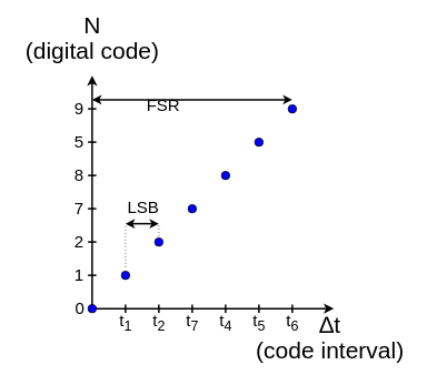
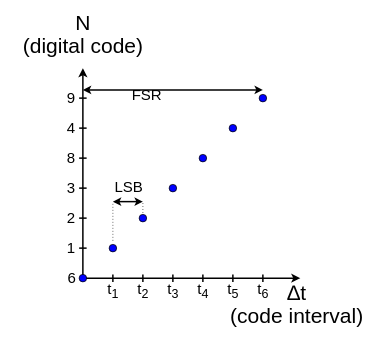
  <mxCell id="0" />
  <mxCell id="1" parent="0" />
  <mxCell id="2" value="" style="endArrow=classic;html=1;strokeWidth=2;" edge="1" parent="1"><mxGeometry width="50" height="50" relative="1" as="geometry"><mxPoint x="110" y="370" as="sourcePoint" /><mxPoint x="110" y="90" as="targetPoint" /></mxGeometry></mxCell>
  <mxCell id="3" value="" style="endArrow=classic;html=1;strokeWidth=2;" edge="1" parent="1"><mxGeometry width="50" height="50" relative="1" as="geometry"><mxPoint x="110" y="370" as="sourcePoint" /><mxPoint x="400" y="370" as="targetPoint" /></mxGeometry></mxCell>
  <mxCell id="4" value="&lt;font style=&quot;font-size: 28px&quot; color=&quot;#000000&quot;&gt;∆t&lt;/font&gt;" style="text;html=1;resizable=0;autosize=1;align=center;verticalAlign=middle;points=[];fillColor=none;strokeColor=none;rounded=0;" vertex="1" parent="1"><mxGeometry x="375" y="380" width="40" height="20" as="geometry" /></mxCell>
  <mxCell id="5" value="&lt;font color=&quot;#000000&quot;&gt;(code interval)&lt;/font&gt;" style="text;html=1;resizable=0;autosize=1;align=center;verticalAlign=middle;points=[];fillColor=none;strokeColor=none;rounded=0;fontSize=28;" vertex="1" parent="1"><mxGeometry x="300" y="400" width="190" height="40" as="geometry" /></mxCell>
  <mxCell id="6" value="&lt;font style=&quot;font-size: 28px&quot; color=&quot;#000000&quot;&gt;N&lt;/font&gt;" style="text;html=1;resizable=0;autosize=1;align=center;verticalAlign=middle;points=[];fillColor=none;strokeColor=none;rounded=0;rotation=0;" vertex="1" parent="1"><mxGeometry x="90" y="20" width="40" height="20" as="geometry" /></mxCell>
  <mxCell id="7" value="&lt;font color=&quot;#000000&quot;&gt;(digital code)&lt;/font&gt;" style="text;html=1;resizable=0;autosize=1;align=center;verticalAlign=middle;points=[];fillColor=none;strokeColor=none;rounded=0;fontSize=28;rotation=0;" vertex="1" parent="1"><mxGeometry x="20" y="40" width="180" height="40" as="geometry" /></mxCell>
  <mxCell id="8" value="" style="endArrow=none;html=1;fontSize=28;strokeWidth=2;" edge="1" parent="1"><mxGeometry width="50" height="50" relative="1" as="geometry"><mxPoint x="150" y="375" as="sourcePoint" /><mxPoint x="150" y="365" as="targetPoint" /></mxGeometry></mxCell>
  <mxCell id="9" value="" style="endArrow=none;html=1;fontSize=28;strokeWidth=2;" edge="1" parent="1"><mxGeometry width="50" height="50" relative="1" as="geometry"><mxPoint x="190" y="375" as="sourcePoint" /><mxPoint x="190" y="365" as="targetPoint" /></mxGeometry></mxCell>
  <mxCell id="10" value="" style="endArrow=none;html=1;fontSize=28;strokeWidth=2;" edge="1" parent="1"><mxGeometry width="50" height="50" relative="1" as="geometry"><mxPoint x="230" y="375" as="sourcePoint" /><mxPoint x="230" y="365" as="targetPoint" /></mxGeometry></mxCell>
  <mxCell id="11" value="" style="endArrow=none;html=1;fontSize=28;strokeWidth=2;" edge="1" parent="1"><mxGeometry width="50" height="50" relative="1" as="geometry"><mxPoint x="270" y="375" as="sourcePoint" /><mxPoint x="270" y="365" as="targetPoint" /></mxGeometry></mxCell>
  <mxCell id="12" value="" style="endArrow=none;html=1;fontSize=28;strokeWidth=2;" edge="1" parent="1"><mxGeometry width="50" height="50" relative="1" as="geometry"><mxPoint x="310" y="375" as="sourcePoint" /><mxPoint x="310" y="365" as="targetPoint" /></mxGeometry></mxCell>
  <mxCell id="13" value="" style="endArrow=none;html=1;fontSize=28;strokeWidth=2;" edge="1" parent="1"><mxGeometry width="50" height="50" relative="1" as="geometry"><mxPoint x="350" y="375" as="sourcePoint" /><mxPoint x="350" y="365" as="targetPoint" /></mxGeometry></mxCell>
  <mxCell id="14" value="" style="endArrow=none;html=1;fontSize=28;strokeWidth=2;" edge="1" parent="1"><mxGeometry width="50" height="50" relative="1" as="geometry"><mxPoint x="105" y="330" as="sourcePoint" /><mxPoint x="115" y="330" as="targetPoint" /></mxGeometry></mxCell>
  <mxCell id="15" value="" style="endArrow=none;html=1;fontSize=28;strokeWidth=2;" edge="1" parent="1"><mxGeometry width="50" height="50" relative="1" as="geometry"><mxPoint x="105" y="290" as="sourcePoint" /><mxPoint x="115" y="290" as="targetPoint" /></mxGeometry></mxCell>
  <mxCell id="16" value="" style="endArrow=none;html=1;fontSize=28;strokeWidth=2;" edge="1" parent="1"><mxGeometry width="50" height="50" relative="1" as="geometry"><mxPoint x="105" y="250" as="sourcePoint" /><mxPoint x="115" y="250" as="targetPoint" /></mxGeometry></mxCell>
  <mxCell id="17" value="" style="endArrow=none;html=1;fontSize=28;strokeWidth=2;" edge="1" parent="1"><mxGeometry width="50" height="50" relative="1" as="geometry"><mxPoint x="105" y="210" as="sourcePoint" /><mxPoint x="115" y="210" as="targetPoint" /></mxGeometry></mxCell>
  <mxCell id="18" value="" style="endArrow=none;html=1;fontSize=28;strokeWidth=2;" edge="1" parent="1"><mxGeometry width="50" height="50" relative="1" as="geometry"><mxPoint x="105" y="170" as="sourcePoint" /><mxPoint x="115" y="170" as="targetPoint" /></mxGeometry></mxCell>
  <mxCell id="19" value="" style="endArrow=none;html=1;fontSize=28;strokeWidth=2;" edge="1" parent="1"><mxGeometry width="50" height="50" relative="1" as="geometry"><mxPoint x="105" y="130" as="sourcePoint" /><mxPoint x="115" y="130" as="targetPoint" /></mxGeometry></mxCell>
  <mxCell id="20" value="&lt;font style=&quot;font-size: 20px&quot; color=&quot;#000000&quot;&gt;t&lt;sub&gt;1&lt;/sub&gt;&lt;/font&gt;" style="text;html=1;resizable=0;autosize=1;align=center;verticalAlign=middle;points=[];fillColor=none;strokeColor=none;rounded=0;fontSize=28;" vertex="1" parent="1"><mxGeometry x="135" y="358" width="30" height="50" as="geometry" /></mxCell>
  <mxCell id="21" value="&lt;font style=&quot;font-size: 20px&quot; color=&quot;#000000&quot;&gt;t&lt;sub&gt;2&lt;/sub&gt;&lt;/font&gt;" style="text;html=1;resizable=0;autosize=1;align=center;verticalAlign=middle;points=[];fillColor=none;strokeColor=none;rounded=0;fontSize=28;" vertex="1" parent="1"><mxGeometry x="175" y="358" width="30" height="50" as="geometry" /></mxCell>
- <mxCell id="22" value="&lt;font style=&quot;font-size: 20px&quot; color=&quot;#000000&quot;&gt;t&lt;sub&gt;7&lt;/sub&gt;&lt;/font&gt;" style="text;html=1;resizable=0;autosize=1;align=center;verticalAlign=middle;points=[];fillColor=none;strokeColor=none;rounded=0;fontSize=28;" vertex="1" parent="1"><mxGeometry x="215" y="358" width="30" height="50" as="geometry" /></mxCell>
+ <mxCell id="22" value="&lt;font style=&quot;font-size: 20px&quot; color=&quot;#000000&quot;&gt;t&lt;sub&gt;3&lt;/sub&gt;&lt;/font&gt;" style="text;html=1;resizable=0;autosize=1;align=center;verticalAlign=middle;points=[];fillColor=none;strokeColor=none;rounded=0;fontSize=28;" vertex="1" parent="1"><mxGeometry x="215" y="358" width="30" height="50" as="geometry" /></mxCell>
  <mxCell id="23" value="&lt;font style=&quot;font-size: 20px&quot; color=&quot;#000000&quot;&gt;t&lt;sub&gt;4&lt;/sub&gt;&lt;/font&gt;" style="text;html=1;resizable=0;autosize=1;align=center;verticalAlign=middle;points=[];fillColor=none;strokeColor=none;rounded=0;fontSize=28;" vertex="1" parent="1"><mxGeometry x="255" y="358" width="30" height="50" as="geometry" /></mxCell>
  <mxCell id="24" value="&lt;font style=&quot;font-size: 20px&quot; color=&quot;#000000&quot;&gt;t&lt;sub&gt;5&lt;/sub&gt;&lt;/font&gt;" style="text;html=1;resizable=0;autosize=1;align=center;verticalAlign=middle;points=[];fillColor=none;strokeColor=none;rounded=0;fontSize=28;" vertex="1" parent="1"><mxGeometry x="295" y="358" width="30" height="50" as="geometry" /></mxCell>
  <mxCell id="25" value="&lt;font style=&quot;font-size: 20px&quot; color=&quot;#000000&quot;&gt;t&lt;sub&gt;6&lt;/sub&gt;&lt;/font&gt;" style="text;html=1;resizable=0;autosize=1;align=center;verticalAlign=middle;points=[];fillColor=none;strokeColor=none;rounded=0;fontSize=28;" vertex="1" parent="1"><mxGeometry x="335" y="358" width="30" height="50" as="geometry" /></mxCell>
  <mxCell id="26" value="&lt;span style=&quot;font-size: 20px&quot;&gt;&lt;font color=&quot;#000000&quot;&gt;1&lt;/font&gt;&lt;/span&gt;" style="text;html=1;resizable=0;autosize=1;align=center;verticalAlign=middle;points=[];fillColor=none;strokeColor=none;rounded=0;fontSize=28;" vertex="1" parent="1"><mxGeometry x="79" y="307" width="30" height="40" as="geometry" /></mxCell>
  <mxCell id="27" value="&lt;span style=&quot;font-size: 20px&quot;&gt;&lt;font color=&quot;#000000&quot;&gt;2&lt;/font&gt;&lt;/span&gt;" style="text;html=1;resizable=0;autosize=1;align=center;verticalAlign=middle;points=[];fillColor=none;strokeColor=none;rounded=0;fontSize=28;" vertex="1" parent="1"><mxGeometry x="79" y="267" width="30" height="40" as="geometry" /></mxCell>
- <mxCell id="28" value="&lt;span style=&quot;font-size: 20px&quot;&gt;&lt;font color=&quot;#000000&quot;&gt;7&lt;/font&gt;&lt;/span&gt;" style="text;html=1;resizable=0;autosize=1;align=center;verticalAlign=middle;points=[];fillColor=none;strokeColor=none;rounded=0;fontSize=28;" vertex="1" parent="1"><mxGeometry x="79" y="227" width="30" height="40" as="geometry" /></mxCell>
+ <mxCell id="28" value="&lt;span style=&quot;font-size: 20px&quot;&gt;&lt;font color=&quot;#000000&quot;&gt;3&lt;/font&gt;&lt;/span&gt;" style="text;html=1;resizable=0;autosize=1;align=center;verticalAlign=middle;points=[];fillColor=none;strokeColor=none;rounded=0;fontSize=28;" vertex="1" parent="1"><mxGeometry x="79" y="227" width="30" height="40" as="geometry" /></mxCell>
  <mxCell id="29" value="&lt;span style=&quot;font-size: 20px&quot;&gt;&lt;font color=&quot;#000000&quot;&gt;8&lt;/font&gt;&lt;/span&gt;" style="text;html=1;resizable=0;autosize=1;align=center;verticalAlign=middle;points=[];fillColor=none;strokeColor=none;rounded=0;fontSize=28;" vertex="1" parent="1"><mxGeometry x="79" y="187" width="30" height="40" as="geometry" /></mxCell>
- <mxCell id="30" value="&lt;span style=&quot;font-size: 20px&quot;&gt;&lt;font color=&quot;#000000&quot;&gt;5&lt;/font&gt;&lt;/span&gt;" style="text;html=1;resizable=0;autosize=1;align=center;verticalAlign=middle;points=[];fillColor=none;strokeColor=none;rounded=0;fontSize=28;" vertex="1" parent="1"><mxGeometry x="79" y="147" width="30" height="40" as="geometry" /></mxCell>
+ <mxCell id="30" value="&lt;span style=&quot;font-size: 20px&quot;&gt;&lt;font color=&quot;#000000&quot;&gt;4&lt;/font&gt;&lt;/span&gt;" style="text;html=1;resizable=0;autosize=1;align=center;verticalAlign=middle;points=[];fillColor=none;strokeColor=none;rounded=0;fontSize=28;" vertex="1" parent="1"><mxGeometry x="79" y="147" width="30" height="40" as="geometry" /></mxCell>
  <mxCell id="31" value="&lt;span style=&quot;font-size: 20px&quot;&gt;&lt;font color=&quot;#000000&quot;&gt;9&lt;/font&gt;&lt;/span&gt;" style="text;html=1;resizable=0;autosize=1;align=center;verticalAlign=middle;points=[];fillColor=none;strokeColor=none;rounded=0;fontSize=28;" vertex="1" parent="1"><mxGeometry x="79" y="107" width="30" height="40" as="geometry" /></mxCell>
- <mxCell id="32" value="&lt;span style=&quot;font-size: 20px&quot;&gt;&lt;font color=&quot;#000000&quot;&gt;0&lt;/font&gt;&lt;/span&gt;" style="text;html=1;resizable=0;autosize=1;align=center;verticalAlign=middle;points=[];fillColor=none;strokeColor=none;rounded=0;fontSize=28;" vertex="1" parent="1"><mxGeometry x="80" y="347" width="30" height="40" as="geometry" /></mxCell>
+ <mxCell id="32" value="&lt;span style=&quot;font-size: 20px&quot;&gt;&lt;font color=&quot;#000000&quot;&gt;6&lt;/font&gt;&lt;/span&gt;" style="text;html=1;resizable=0;autosize=1;align=center;verticalAlign=middle;points=[];fillColor=none;strokeColor=none;rounded=0;fontSize=28;" vertex="1" parent="1"><mxGeometry x="80" y="347" width="30" height="40" as="geometry" /></mxCell>
  <mxCell id="33" value="" style="ellipse;whiteSpace=wrap;html=1;aspect=fixed;fontSize=20;fillColor=#0000FF;" vertex="1" parent="1"><mxGeometry x="145" y="325" width="10" height="10" as="geometry" /></mxCell>
  <mxCell id="34" value="" style="ellipse;whiteSpace=wrap;html=1;aspect=fixed;fontSize=20;fillColor=#0000FF;" vertex="1" parent="1"><mxGeometry x="185" y="285" width="10" height="10" as="geometry" /></mxCell>
  <mxCell id="35" value="" style="ellipse;whiteSpace=wrap;html=1;aspect=fixed;fontSize=20;fillColor=#0000FF;" vertex="1" parent="1"><mxGeometry x="225" y="245" width="10" height="10" as="geometry" /></mxCell>
  <mxCell id="36" value="" style="ellipse;whiteSpace=wrap;html=1;aspect=fixed;fontSize=20;fillColor=#0000FF;" vertex="1" parent="1"><mxGeometry x="265" y="205" width="10" height="10" as="geometry" /></mxCell>
  <mxCell id="37" value="" style="ellipse;whiteSpace=wrap;html=1;aspect=fixed;fontSize=20;fillColor=#0000FF;" vertex="1" parent="1"><mxGeometry x="305" y="165" width="10" height="10" as="geometry" /></mxCell>
  <mxCell id="38" value="" style="ellipse;whiteSpace=wrap;html=1;aspect=fixed;fontSize=20;fillColor=#0000FF;" vertex="1" parent="1"><mxGeometry x="345" y="125" width="10" height="10" as="geometry" /></mxCell>
  <mxCell id="39" value="" style="endArrow=classic;startArrow=classic;html=1;fontSize=20;strokeWidth=2;endSize=5;startSize=5;" edge="1" parent="1"><mxGeometry width="50" height="50" relative="1" as="geometry"><mxPoint x="150" y="268" as="sourcePoint" /><mxPoint x="190" y="268" as="targetPoint" /></mxGeometry></mxCell>
  <mxCell id="40" value="" style="endArrow=classic;startArrow=classic;html=1;fontSize=20;strokeWidth=2;endSize=5;startSize=5;" edge="1" parent="1"><mxGeometry width="50" height="50" relative="1" as="geometry"><mxPoint x="110" y="119" as="sourcePoint" /><mxPoint x="350" y="119" as="targetPoint" /></mxGeometry></mxCell>
  <mxCell id="41" value="&lt;font color=&quot;#000000&quot;&gt;FSR&lt;/font&gt;" style="text;html=1;resizable=0;autosize=1;align=center;verticalAlign=middle;points=[];fillColor=none;strokeColor=none;rounded=0;fontSize=20;" vertex="1" parent="1"><mxGeometry x="165" y="110" width="60" height="30" as="geometry" /></mxCell>
  <mxCell id="42" value="&lt;font color=&quot;#000000&quot;&gt;LSB&lt;/font&gt;" style="text;html=1;resizable=0;autosize=1;align=center;verticalAlign=middle;points=[];fillColor=none;strokeColor=none;rounded=0;fontSize=20;" vertex="1" parent="1"><mxGeometry x="146" y="233" width="50" height="30" as="geometry" /></mxCell>
  <mxCell id="43" value="" style="ellipse;whiteSpace=wrap;html=1;aspect=fixed;fontSize=20;fillColor=#0000FF;" vertex="1" parent="1"><mxGeometry x="105" y="365" width="10" height="10" as="geometry" /></mxCell>
  <mxCell id="44" value="" style="endArrow=none;dashed=1;html=1;dashPattern=1 3;strokeWidth=1;fontSize=20;fontColor=#000000;startSize=5;endSize=5;" edge="1" parent="1"><mxGeometry width="50" height="50" relative="1" as="geometry"><mxPoint x="150" y="320" as="sourcePoint" /><mxPoint x="150" y="270" as="targetPoint" /></mxGeometry></mxCell>
  <mxCell id="45" value="" style="endArrow=none;dashed=1;html=1;dashPattern=1 3;strokeWidth=1;fontSize=20;fontColor=#000000;startSize=5;endSize=5;" edge="1" parent="1"><mxGeometry width="50" height="50" relative="1" as="geometry"><mxPoint x="190" y="283" as="sourcePoint" /><mxPoint x="190" y="269" as="targetPoint" /></mxGeometry></mxCell>
